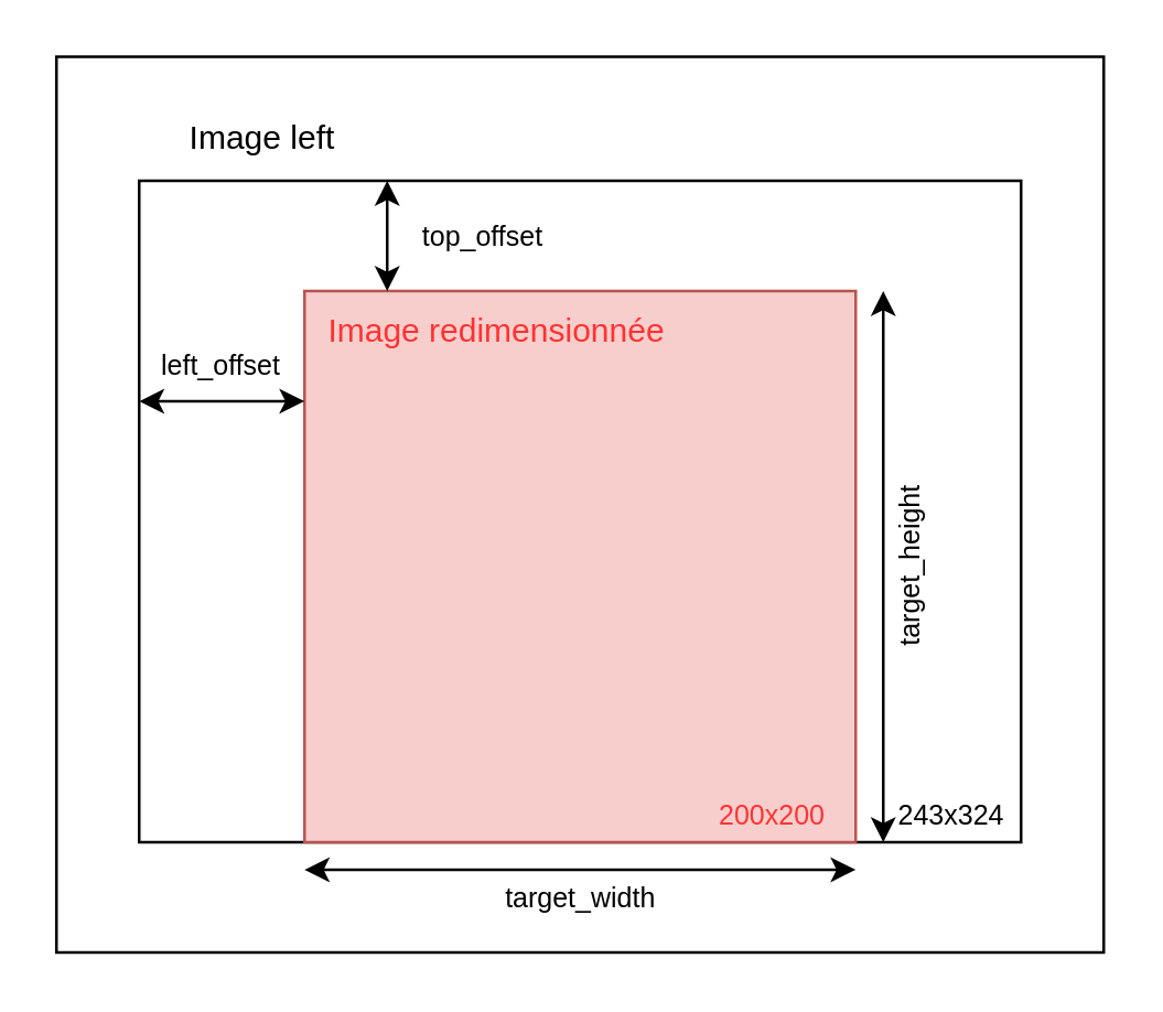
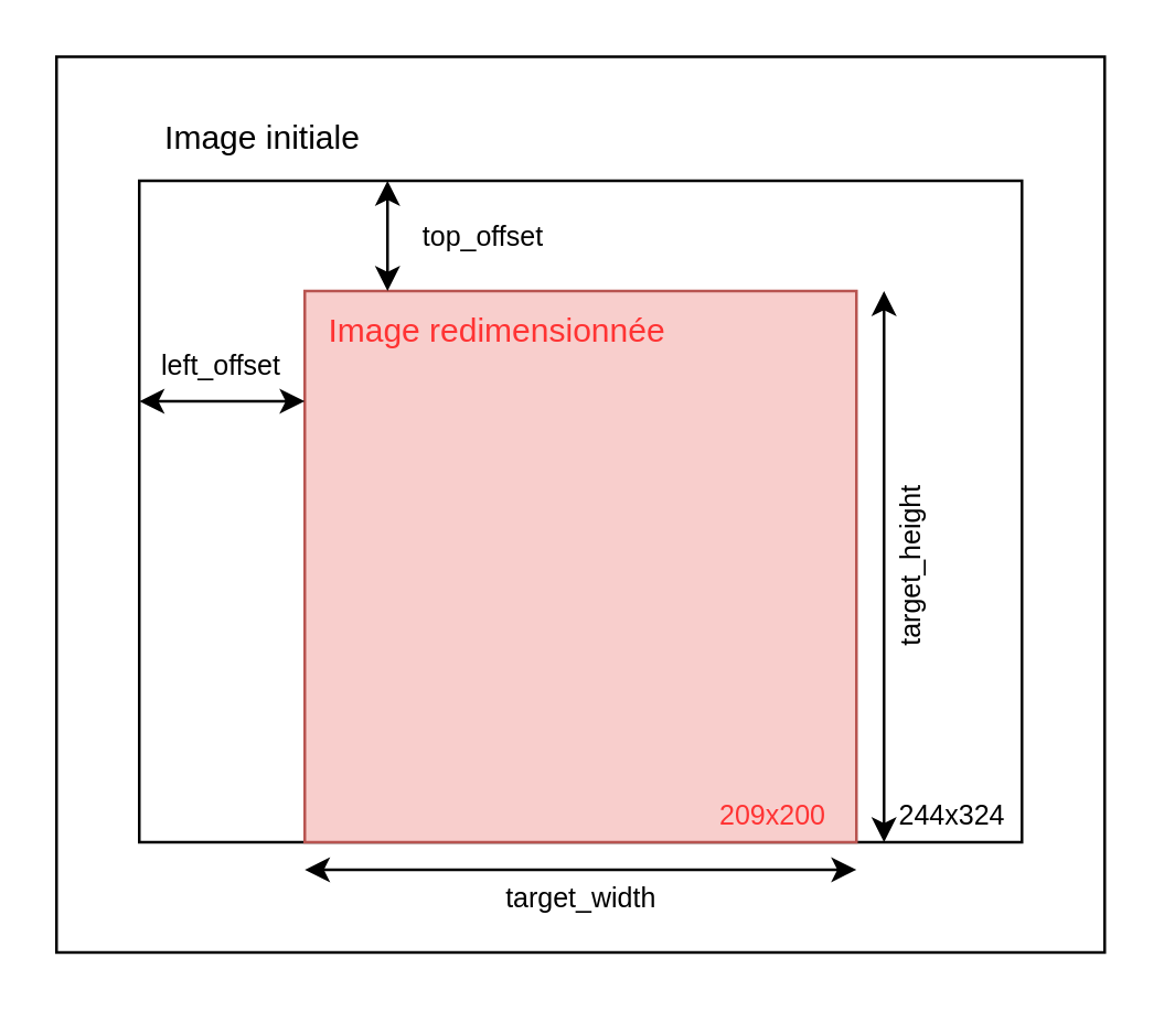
  <mxCell id="0" />
  <mxCell id="1" parent="0" />
  <mxCell id="2" value="" style="rounded=0;whiteSpace=wrap;html=1;" parent="1" vertex="1"><mxGeometry x="20" y="20" width="380" height="325" as="geometry" /></mxCell>
  <mxCell id="3" value="" style="rounded=0;whiteSpace=wrap;html=1;" parent="1" vertex="1"><mxGeometry x="50" y="65" width="320" height="240" as="geometry" /></mxCell>
  <mxCell id="4" value="" style="rounded=0;whiteSpace=wrap;html=1;fillColor=#f8cecc;strokeColor=#b85450;" parent="1" vertex="1"><mxGeometry x="110" y="105" width="200" height="200" as="geometry" /></mxCell>
- <mxCell id="5" value="Image left" style="text;html=1;strokeColor=none;fillColor=none;align=center;verticalAlign=middle;whiteSpace=wrap;rounded=0;" parent="1" vertex="1"><mxGeometry x="50" y="35" width="90" height="30" as="geometry" /></mxCell>
- <mxCell id="6" value="&lt;font style=&quot;font-size: 10px;&quot;&gt;243x324&lt;/font&gt;" style="text;html=1;strokeColor=none;fillColor=none;align=center;verticalAlign=middle;whiteSpace=wrap;rounded=0;" parent="1" vertex="1"><mxGeometry x="320" y="285" width="50" height="20" as="geometry" /></mxCell>
- <mxCell id="7" value="&lt;font style=&quot;font-size: 10px;&quot; color=&quot;#ff3333&quot;&gt;200x200&lt;/font&gt;" style="text;html=1;strokeColor=none;fillColor=none;align=center;verticalAlign=middle;whiteSpace=wrap;rounded=0;" parent="1" vertex="1"><mxGeometry x="250" y="285" width="60" height="20" as="geometry" /></mxCell>
+ <mxCell id="5" value="Image initiale" style="text;html=1;strokeColor=none;fillColor=none;align=center;verticalAlign=middle;whiteSpace=wrap;rounded=0;" parent="1" vertex="1"><mxGeometry x="50" y="35" width="90" height="30" as="geometry" /></mxCell>
+ <mxCell id="6" value="&lt;font style=&quot;font-size: 10px;&quot;&gt;244x324&lt;/font&gt;" style="text;html=1;strokeColor=none;fillColor=none;align=center;verticalAlign=middle;whiteSpace=wrap;rounded=0;" parent="1" vertex="1"><mxGeometry x="320" y="285" width="50" height="20" as="geometry" /></mxCell>
+ <mxCell id="7" value="&lt;font style=&quot;font-size: 10px;&quot; color=&quot;#ff3333&quot;&gt;209x200&lt;/font&gt;" style="text;html=1;strokeColor=none;fillColor=none;align=center;verticalAlign=middle;whiteSpace=wrap;rounded=0;" parent="1" vertex="1"><mxGeometry x="250" y="285" width="60" height="20" as="geometry" /></mxCell>
  <mxCell id="8" value="&lt;font color=&quot;#ff3333&quot;&gt;Image redimensionnée&lt;/font&gt;" style="text;html=1;strokeColor=none;fillColor=none;align=center;verticalAlign=middle;whiteSpace=wrap;rounded=0;" parent="1" vertex="1"><mxGeometry x="110" y="105" width="140" height="30" as="geometry" /></mxCell>
  <mxCell id="9" value="" style="endArrow=classic;startArrow=classic;html=1;rounded=0;" parent="1" edge="1"><mxGeometry width="50" height="50" relative="1" as="geometry"><mxPoint x="320" y="305" as="sourcePoint" /><mxPoint x="320" y="105" as="targetPoint" /></mxGeometry></mxCell>
  <mxCell id="10" value="&lt;font style=&quot;font-size: 10px;&quot;&gt;target_height&lt;/font&gt;" style="text;html=1;strokeColor=none;fillColor=none;align=center;verticalAlign=middle;whiteSpace=wrap;rounded=0;rotation=-90;" parent="1" vertex="1"><mxGeometry x="297" y="195" width="65" height="20" as="geometry" /></mxCell>
  <mxCell id="11" value="" style="endArrow=classic;startArrow=classic;html=1;rounded=0;" parent="1" edge="1"><mxGeometry width="50" height="50" relative="1" as="geometry"><mxPoint x="110" y="315" as="sourcePoint" /><mxPoint x="310" y="315" as="targetPoint" /></mxGeometry></mxCell>
  <mxCell id="12" value="&lt;font style=&quot;font-size: 10px;&quot;&gt;target_width&lt;/font&gt;" style="text;html=1;strokeColor=none;fillColor=none;align=center;verticalAlign=middle;whiteSpace=wrap;rounded=0;rotation=0;" parent="1" vertex="1"><mxGeometry x="177.5" y="315" width="65" height="20" as="geometry" /></mxCell>
  <mxCell id="13" value="" style="endArrow=classic;startArrow=classic;html=1;rounded=0;" edge="1" parent="1"><mxGeometry width="50" height="50" relative="1" as="geometry"><mxPoint x="50" y="145" as="sourcePoint" /><mxPoint x="110" y="145" as="targetPoint" /></mxGeometry></mxCell>
  <mxCell id="14" value="&lt;font style=&quot;font-size: 10px;&quot;&gt;left_offset&lt;br&gt;&lt;/font&gt;" style="text;html=1;strokeColor=none;fillColor=none;align=center;verticalAlign=middle;whiteSpace=wrap;rounded=0;rotation=0;" vertex="1" parent="1"><mxGeometry x="55" y="122" width="50" height="20" as="geometry" /></mxCell>
  <mxCell id="15" value="" style="endArrow=classic;startArrow=classic;html=1;rounded=0;" edge="1" parent="1"><mxGeometry width="50" height="50" relative="1" as="geometry"><mxPoint x="140" y="65" as="sourcePoint" /><mxPoint x="140" y="105" as="targetPoint" /></mxGeometry></mxCell>
  <mxCell id="16" value="&lt;font style=&quot;font-size: 10px;&quot;&gt;top_offset&lt;/font&gt;" style="text;html=1;strokeColor=none;fillColor=none;align=center;verticalAlign=middle;whiteSpace=wrap;rounded=0;rotation=0;" vertex="1" parent="1"><mxGeometry x="150" y="75" width="50" height="20" as="geometry" /></mxCell>
